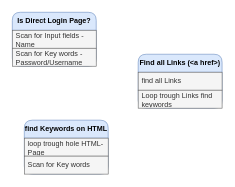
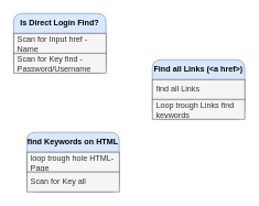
  <mxCell id="0" />
  <mxCell id="1" parent="0" />
- <mxCell id="2" value="&lt;b&gt;Is Direct Login Page?&lt;/b&gt;" style="swimlane;fontStyle=0;childLayout=stackLayout;horizontal=1;startSize=30;horizontalStack=0;resizeParent=1;resizeParentMax=0;resizeLast=0;collapsible=1;marginBottom=0;whiteSpace=wrap;html=1;fillColor=#dae8fc;strokeColor=#6c8ebf;rounded=1;" vertex="1" parent="1"><mxGeometry x="20" y="20" width="140" height="90" as="geometry"><mxRectangle x="50" y="80" width="160" height="30" as="alternateBounds" /></mxGeometry></mxCell>
- <mxCell id="3" value="Scan for Input fields - Name" style="text;strokeColor=#666666;fillColor=#f5f5f5;align=left;verticalAlign=middle;spacingLeft=4;spacingRight=4;overflow=hidden;points=[[0,0.5],[1,0.5]];portConstraint=eastwest;rotatable=0;whiteSpace=wrap;html=1;fontColor=#333333;" vertex="1" parent="2"><mxGeometry y="30" width="140" height="30" as="geometry" /></mxCell>
- <mxCell id="4" value="Scan for Key words - Password/Username" style="text;strokeColor=#666666;fillColor=#f5f5f5;align=left;verticalAlign=middle;spacingLeft=4;spacingRight=4;overflow=hidden;points=[[0,0.5],[1,0.5]];portConstraint=eastwest;rotatable=0;whiteSpace=wrap;html=1;fontColor=#333333;" vertex="1" parent="2"><mxGeometry y="60" width="140" height="30" as="geometry" /></mxCell>
+ <mxCell id="2" value="&lt;b&gt;Is Direct Login Find?&lt;/b&gt;" style="swimlane;fontStyle=0;childLayout=stackLayout;horizontal=1;startSize=30;horizontalStack=0;resizeParent=1;resizeParentMax=0;resizeLast=0;collapsible=1;marginBottom=0;whiteSpace=wrap;html=1;fillColor=#dae8fc;strokeColor=#6c8ebf;rounded=1;" vertex="1" parent="1"><mxGeometry x="20" y="20" width="140" height="90" as="geometry"><mxRectangle x="50" y="80" width="160" height="30" as="alternateBounds" /></mxGeometry></mxCell>
+ <mxCell id="3" value="Scan for Input href - Name" style="text;strokeColor=#666666;fillColor=#f5f5f5;align=left;verticalAlign=middle;spacingLeft=4;spacingRight=4;overflow=hidden;points=[[0,0.5],[1,0.5]];portConstraint=eastwest;rotatable=0;whiteSpace=wrap;html=1;fontColor=#333333;" vertex="1" parent="2"><mxGeometry y="30" width="140" height="30" as="geometry" /></mxCell>
+ <mxCell id="4" value="Scan for Key find - Password/Username" style="text;strokeColor=#666666;fillColor=#f5f5f5;align=left;verticalAlign=middle;spacingLeft=4;spacingRight=4;overflow=hidden;points=[[0,0.5],[1,0.5]];portConstraint=eastwest;rotatable=0;whiteSpace=wrap;html=1;fontColor=#333333;" vertex="1" parent="2"><mxGeometry y="60" width="140" height="30" as="geometry" /></mxCell>
  <mxCell id="5" value="&lt;b&gt;Find all Links (&amp;lt;a href&amp;gt;)&lt;/b&gt;" style="swimlane;fontStyle=0;childLayout=stackLayout;horizontal=1;startSize=30;horizontalStack=0;resizeParent=1;resizeParentMax=0;resizeLast=0;collapsible=1;marginBottom=0;whiteSpace=wrap;html=1;fillColor=#dae8fc;strokeColor=#6c8ebf;rounded=1;" vertex="1" parent="1"><mxGeometry x="230" y="90" width="140" height="90" as="geometry"><mxRectangle x="260" y="150" width="160" height="30" as="alternateBounds" /></mxGeometry></mxCell>
  <mxCell id="6" value="find all Links" style="text;strokeColor=#666666;fillColor=#f5f5f5;align=left;verticalAlign=middle;spacingLeft=4;spacingRight=4;overflow=hidden;points=[[0,0.5],[1,0.5]];portConstraint=eastwest;rotatable=0;whiteSpace=wrap;html=1;fontColor=#333333;" vertex="1" parent="5"><mxGeometry y="30" width="140" height="30" as="geometry" /></mxCell>
  <mxCell id="7" value="Loop trough Links find keywords" style="text;strokeColor=#666666;fillColor=#f5f5f5;align=left;verticalAlign=middle;spacingLeft=4;spacingRight=4;overflow=hidden;points=[[0,0.5],[1,0.5]];portConstraint=eastwest;rotatable=0;whiteSpace=wrap;html=1;fontColor=#333333;" vertex="1" parent="5"><mxGeometry y="60" width="140" height="30" as="geometry" /></mxCell>
  <mxCell id="8" value="&lt;b&gt;find Keywords on HTML&lt;/b&gt;" style="swimlane;fontStyle=0;childLayout=stackLayout;horizontal=1;startSize=30;horizontalStack=0;resizeParent=1;resizeParentMax=0;resizeLast=0;collapsible=1;marginBottom=0;whiteSpace=wrap;html=1;fillColor=#dae8fc;strokeColor=#6c8ebf;rounded=1;" vertex="1" parent="1"><mxGeometry x="40" y="200" width="140" height="90" as="geometry"><mxRectangle x="50" y="80" width="160" height="30" as="alternateBounds" /></mxGeometry></mxCell>
  <mxCell id="9" value="loop trough hole HTML-Page" style="text;strokeColor=#666666;fillColor=#f5f5f5;align=left;verticalAlign=middle;spacingLeft=4;spacingRight=4;overflow=hidden;points=[[0,0.5],[1,0.5]];portConstraint=eastwest;rotatable=0;whiteSpace=wrap;html=1;fontColor=#333333;" vertex="1" parent="8"><mxGeometry y="30" width="140" height="30" as="geometry" /></mxCell>
- <mxCell id="10" value="Scan for Key words" style="text;strokeColor=#666666;fillColor=#f5f5f5;align=left;verticalAlign=middle;spacingLeft=4;spacingRight=4;overflow=hidden;points=[[0,0.5],[1,0.5]];portConstraint=eastwest;rotatable=0;whiteSpace=wrap;html=1;fontColor=#333333;" vertex="1" parent="8"><mxGeometry y="60" width="140" height="30" as="geometry" /></mxCell>
+ <mxCell id="10" value="Scan for Key all" style="text;strokeColor=#666666;fillColor=#f5f5f5;align=left;verticalAlign=middle;spacingLeft=4;spacingRight=4;overflow=hidden;points=[[0,0.5],[1,0.5]];portConstraint=eastwest;rotatable=0;whiteSpace=wrap;html=1;fontColor=#333333;" vertex="1" parent="8"><mxGeometry y="60" width="140" height="30" as="geometry" /></mxCell>
